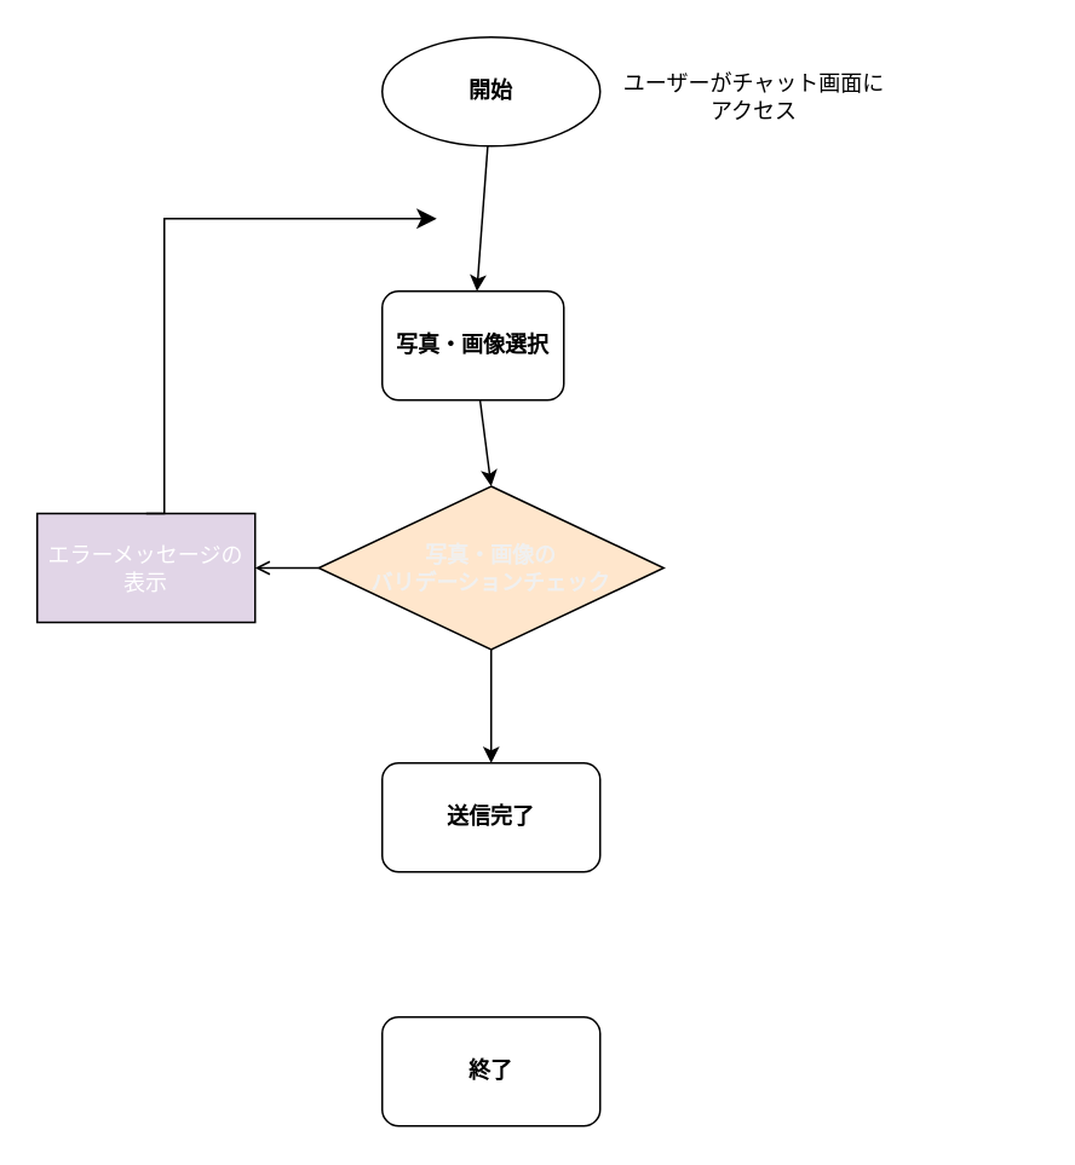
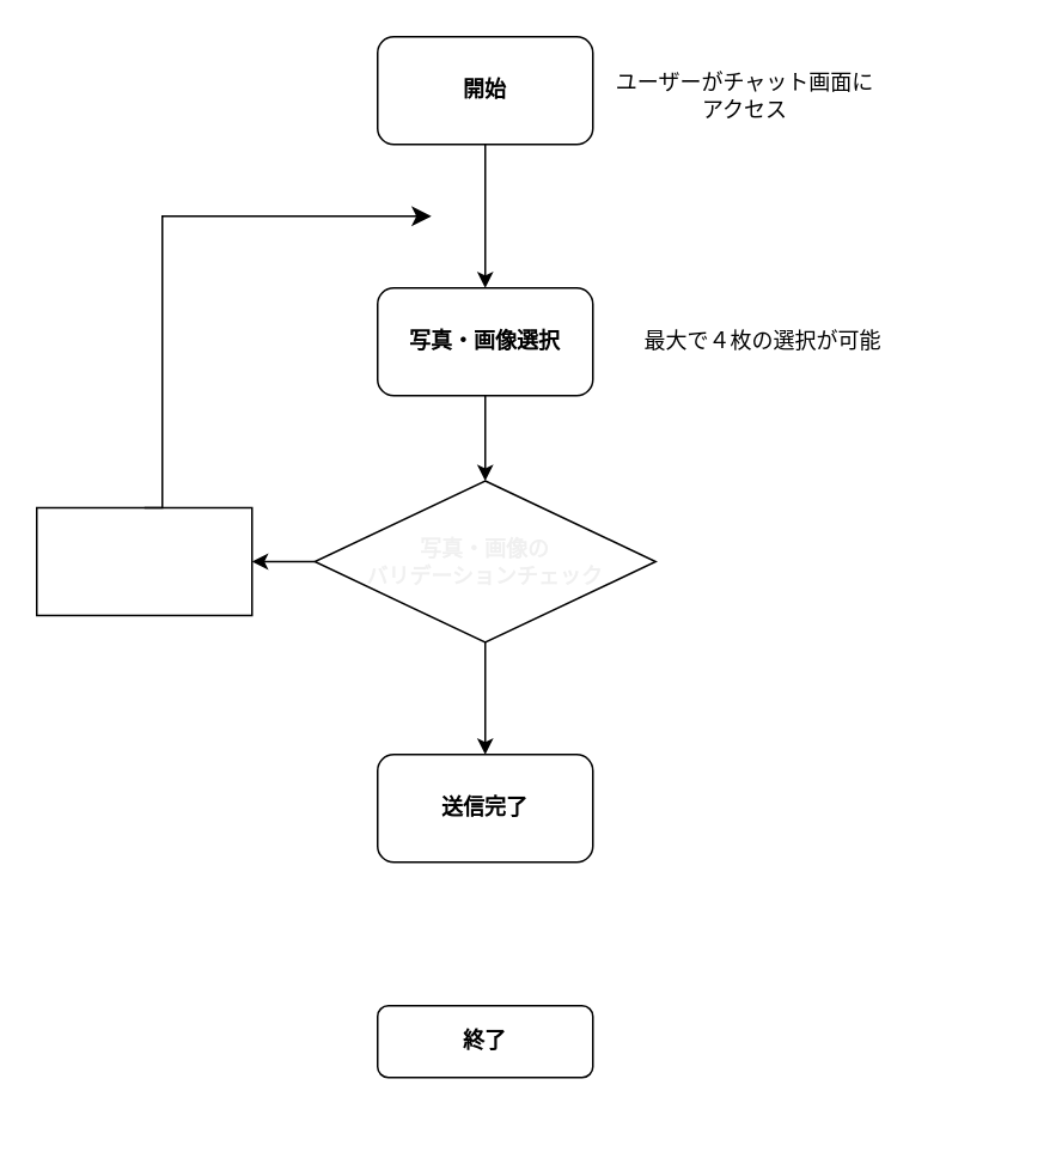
  <mxCell id="0" />
  <mxCell id="1" parent="0" />
  <mxCell id="2" value="" style="edgeStyle=none;html=1;" edge="1" parent="1" source="3" target="5"><mxGeometry relative="1" as="geometry" /></mxCell>
- <mxCell id="3" value="&lt;b&gt;開始&lt;/b&gt;" style="ellipse;whiteSpace=wrap;html=1;" vertex="1" parent="1"><mxGeometry x="210" y="20" width="120" height="60" as="geometry" /></mxCell>
+ <mxCell id="3" value="&lt;b&gt;開始&lt;/b&gt;" style="rounded=1;whiteSpace=wrap;html=1;" vertex="1" parent="1"><mxGeometry x="210" y="20" width="120" height="60" as="geometry" /></mxCell>
  <mxCell id="4" value="" style="edgeStyle=none;html=1;entryX=0.5;entryY=0;entryDx=0;entryDy=0;" edge="1" parent="1" source="5" target="13"><mxGeometry relative="1" as="geometry"><mxPoint x="270" y="280" as="targetPoint" /></mxGeometry></mxCell>
- <mxCell id="5" value="&lt;b&gt;写真・画像選択&lt;/b&gt;" style="whiteSpace=wrap;html=1;rounded=1;" vertex="1" parent="1"><mxGeometry x="210" y="160" width="100" height="60" as="geometry" /></mxCell>
+ <mxCell id="5" value="&lt;b&gt;写真・画像選択&lt;/b&gt;" style="whiteSpace=wrap;html=1;rounded=1;" vertex="1" parent="1"><mxGeometry x="210" y="160" width="120" height="60" as="geometry" /></mxCell>
  <mxCell id="6" value="" style="edgeStyle=none;html=1;" edge="1" parent="1" target="7"><mxGeometry relative="1" as="geometry"><mxPoint x="270" y="340" as="sourcePoint" /></mxGeometry></mxCell>
  <mxCell id="7" value="&lt;b&gt;送信完了&lt;/b&gt;" style="whiteSpace=wrap;html=1;rounded=1;" vertex="1" parent="1"><mxGeometry x="210" y="420" width="120" height="60" as="geometry" /></mxCell>
- <mxCell id="8" value="&lt;b&gt;終了&lt;/b&gt;" style="whiteSpace=wrap;html=1;rounded=1;" vertex="1" parent="1"><mxGeometry x="210" y="560" width="120" height="60" as="geometry" /></mxCell>
+ <mxCell id="8" value="&lt;b&gt;終了&lt;/b&gt;" style="whiteSpace=wrap;html=1;rounded=1;" vertex="1" parent="1"><mxGeometry x="210" y="560" width="120" height="40" as="geometry" /></mxCell>
+ <mxCell id="9" value="最大で４枚の選択が可能" style="text;strokeColor=none;align=center;fillColor=none;html=1;verticalAlign=middle;whiteSpace=wrap;rounded=0;" vertex="1" parent="1"><mxGeometry x="340" y="170" width="170" height="40" as="geometry" /></mxCell>
  <mxCell id="10" value="ユーザーがチャット画面にアクセス" style="text;strokeColor=none;align=center;fillColor=none;html=1;verticalAlign=middle;whiteSpace=wrap;rounded=0;" vertex="1" parent="1"><mxGeometry x="340" y="20" width="150" height="65" as="geometry" /></mxCell>
  <mxCell id="11" value="不正なフォーマットや大きすぎる画像のフォーマットを拒否する" style="text;strokeColor=none;align=center;fillColor=none;html=1;verticalAlign=middle;whiteSpace=wrap;rounded=0;labelBackgroundColor=none;fontColor=#FFFFFF;" vertex="1" parent="1"><mxGeometry x="380" y="280" width="190" height="85" as="geometry" /></mxCell>
- <mxCell id="12" value="" style="edgeStyle=none;html=1;fontColor=#FFFFFF;endArrow=open;" edge="1" parent="1" source="13" target="16"><mxGeometry relative="1" as="geometry" /></mxCell>
- <mxCell id="13" value="&lt;b style=&quot;color: rgb(240, 240, 240);&quot;&gt;写真・画像の&lt;br&gt;バリデーションチェック&lt;/b&gt;" style="rhombus;whiteSpace=wrap;html=1;labelBackgroundColor=none;fontColor=#FFFFFF;fillColor=#ffe6cc;" vertex="1" parent="1"><mxGeometry x="175" y="267.5" width="190" height="90" as="geometry" /></mxCell>
- <mxCell id="14" value="YES" style="text;strokeColor=none;align=center;fillColor=none;html=1;verticalAlign=middle;whiteSpace=wrap;rounded=0;labelBackgroundColor=none;fontColor=#FFFFFF;" vertex="1" parent="1"><mxGeometry x="210" y="357.5" width="50" height="20" as="geometry" /></mxCell>
+ <mxCell id="12" value="" style="edgeStyle=none;html=1;fontColor=#FFFFFF;" edge="1" parent="1" source="13" target="16"><mxGeometry relative="1" as="geometry" /></mxCell>
+ <mxCell id="13" value="&lt;b style=&quot;color: rgb(240, 240, 240);&quot;&gt;写真・画像の&lt;br&gt;バリデーションチェック&lt;/b&gt;" style="rhombus;whiteSpace=wrap;html=1;labelBackgroundColor=none;fontColor=#FFFFFF;" vertex="1" parent="1"><mxGeometry x="175" y="267.5" width="190" height="90" as="geometry" /></mxCell>
  <mxCell id="15" value="NO" style="text;strokeColor=none;align=center;fillColor=none;html=1;verticalAlign=middle;whiteSpace=wrap;rounded=0;labelBackgroundColor=none;fontColor=#FFFFFF;" vertex="1" parent="1"><mxGeometry y="280" width="40" height="20" as="geometry" x="160" /></mxCell>
- <mxCell id="16" value="エラーメッセージの表示" style="whiteSpace=wrap;html=1;fontColor=#FFFFFF;labelBackgroundColor=none;fillColor=#e1d5e7;" vertex="1" parent="1"><mxGeometry x="20" y="282.5" width="120" height="60" as="geometry" /></mxCell>
+ <mxCell id="16" value="エラーメッセージの表示" style="whiteSpace=wrap;html=1;fontColor=#FFFFFF;labelBackgroundColor=none;" vertex="1" parent="1"><mxGeometry x="20" y="282.5" width="120" height="60" as="geometry" /></mxCell>
  <mxCell id="17" value="" style="edgeStyle=segmentEdgeStyle;endArrow=classic;html=1;curved=0;rounded=0;endSize=8;startSize=8;fontColor=#FFFFFF;exitX=0.5;exitY=0;exitDx=0;exitDy=0;" edge="1" parent="1" source="16"><mxGeometry width="50" height="50" relative="1" as="geometry"><mxPoint x="40" y="170" as="sourcePoint" /><mxPoint x="240" y="120" as="targetPoint" /><Array as="points"><mxPoint x="90" y="283" /></Array></mxGeometry></mxCell>
